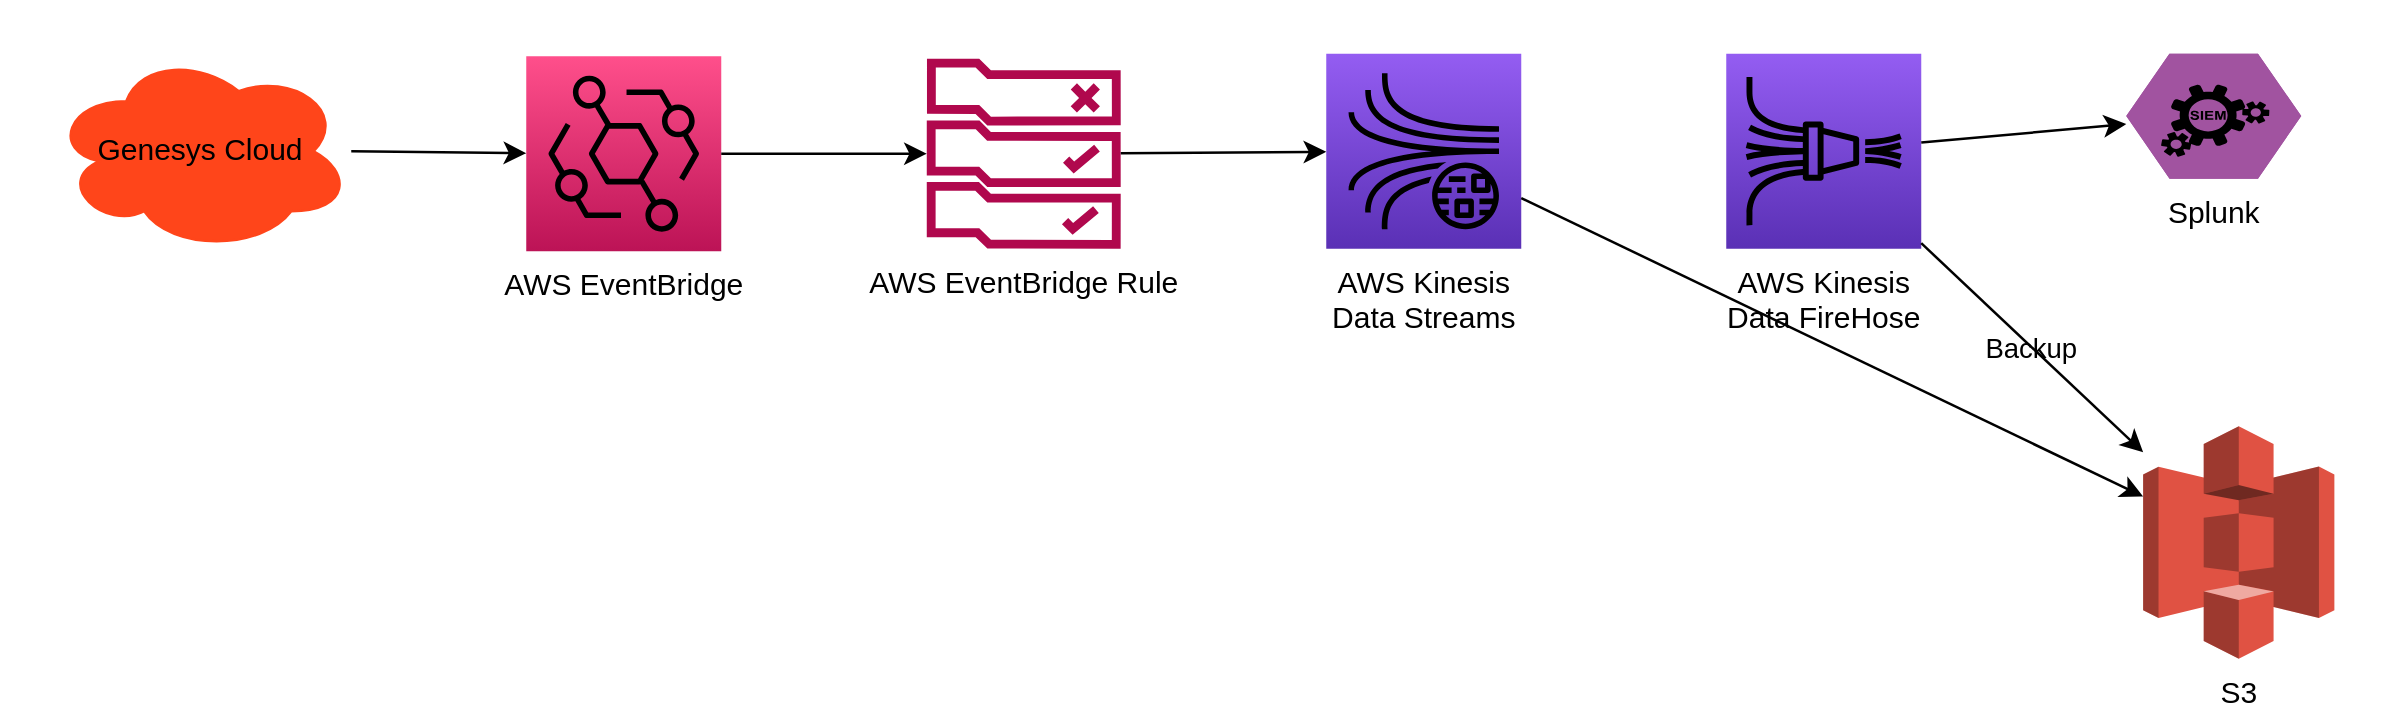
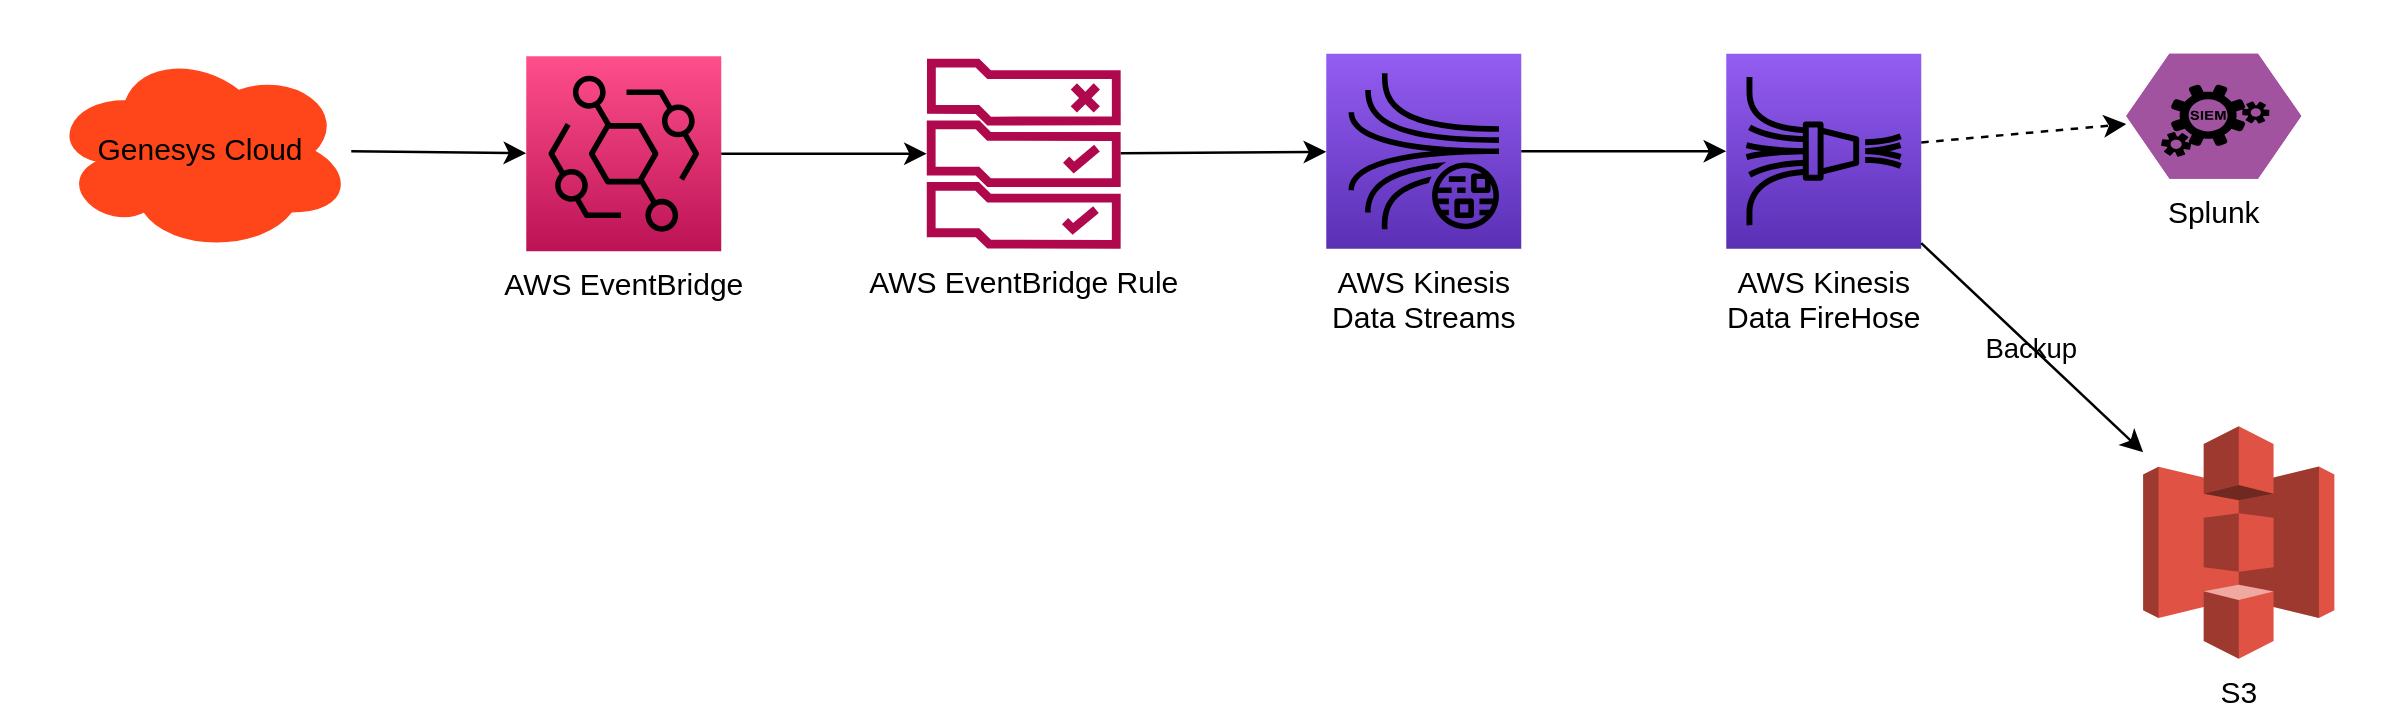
  <mxCell id="0" />
  <mxCell id="1" parent="0" />
  <mxCell id="2" value="Genesys Cloud" style="ellipse;shape=cloud;whiteSpace=wrap;html=1;strokeColor=#FF451A;fontColor=#000000;fillColor=#FF451A;" parent="1" vertex="1"><mxGeometry x="20" y="20" width="120" height="80" as="geometry" /></mxCell>
  <mxCell id="3" value="AWS EventBridge" style="sketch=0;points=[[0,0,0],[0.25,0,0],[0.5,0,0],[0.75,0,0],[1,0,0],[0,1,0],[0.25,1,0],[0.5,1,0],[0.75,1,0],[1,1,0],[0,0.25,0],[0,0.5,0],[0,0.75,0],[1,0.25,0],[1,0.5,0],[1,0.75,0]];outlineConnect=0;fontColor=#000000;gradientColor=#FF4F8B;gradientDirection=north;fillColor=#BC1356;strokeColor=#000000;dashed=0;verticalLabelPosition=bottom;verticalAlign=top;align=center;html=1;fontSize=12;fontStyle=0;aspect=fixed;shape=mxgraph.aws4.resourceIcon;resIcon=mxgraph.aws4.eventbridge;" parent="1" vertex="1"><mxGeometry x="210" y="22" width="78" height="78" as="geometry" /></mxCell>
  <mxCell id="4" value="" style="endArrow=classic;html=1;fontColor=#000000;strokeColor=#000000;" parent="1" source="2" target="3" edge="1"><mxGeometry width="50" height="50" relative="1" as="geometry"><mxPoint x="120" y="230" as="sourcePoint" /><mxPoint x="170" y="180" as="targetPoint" /></mxGeometry></mxCell>
  <mxCell id="5" value="AWS Kinesis&lt;br&gt;Data FireHose" style="sketch=0;points=[[0,0,0],[0.25,0,0],[0.5,0,0],[0.75,0,0],[1,0,0],[0,1,0],[0.25,1,0],[0.5,1,0],[0.75,1,0],[1,1,0],[0,0.25,0],[0,0.5,0],[0,0.75,0],[1,0.25,0],[1,0.5,0],[1,0.75,0]];outlineConnect=0;fontColor=#000000;gradientColor=#945DF2;gradientDirection=north;fillColor=#5A30B5;strokeColor=#000000;dashed=0;verticalLabelPosition=bottom;verticalAlign=top;align=center;html=1;fontSize=12;fontStyle=0;aspect=fixed;shape=mxgraph.aws4.resourceIcon;resIcon=mxgraph.aws4.kinesis_data_firehose;" parent="1" vertex="1"><mxGeometry x="690" y="21" width="78" height="78" as="geometry" /></mxCell>
  <mxCell id="6" value="S3" style="outlineConnect=0;dashed=0;verticalLabelPosition=bottom;verticalAlign=top;align=center;html=1;shape=mxgraph.aws3.s3;fillColor=#E05243;gradientColor=none;fontColor=#000000;strokeColor=#000000;" parent="1" vertex="1"><mxGeometry x="856.75" y="170" width="76.5" height="93" as="geometry" /></mxCell>
  <mxCell id="7" value="Backup" style="endArrow=classic;html=1;fontColor=#000000;strokeColor=#000000;labelBackgroundColor=none;" parent="1" source="5" target="6" edge="1"><mxGeometry width="50" height="50" relative="1" as="geometry"><mxPoint x="450" y="278" as="sourcePoint" /><mxPoint x="500" y="228" as="targetPoint" /></mxGeometry></mxCell>
  <mxCell id="8" value="" style="endArrow=classic;html=1;fontColor=#000000;strokeColor=#000000;" parent="1" source="3" target="9" edge="1"><mxGeometry width="50" height="50" relative="1" as="geometry"><mxPoint x="210" y="220" as="sourcePoint" /><mxPoint x="260" y="170" as="targetPoint" /></mxGeometry></mxCell>
  <mxCell id="9" value="AWS EventBridge Rule" style="sketch=0;outlineConnect=0;fontColor=#000000;gradientColor=none;fillColor=#B0084D;strokeColor=#000000;dashed=0;verticalLabelPosition=bottom;verticalAlign=top;align=center;html=1;fontSize=12;fontStyle=0;aspect=fixed;pointerEvents=1;shape=mxgraph.aws4.rule_2;" vertex="1" parent="1"><mxGeometry x="370" y="23" width="78" height="76" as="geometry" /></mxCell>
  <mxCell id="10" value="AWS Kinesis&lt;br&gt;Data Streams" style="sketch=0;points=[[0,0,0],[0.25,0,0],[0.5,0,0],[0.75,0,0],[1,0,0],[0,1,0],[0.25,1,0],[0.5,1,0],[0.75,1,0],[1,1,0],[0,0.25,0],[0,0.5,0],[0,0.75,0],[1,0.25,0],[1,0.5,0],[1,0.75,0]];outlineConnect=0;fontColor=#000000;gradientColor=#945DF2;gradientDirection=north;fillColor=#5A30B5;strokeColor=#000000;dashed=0;verticalLabelPosition=bottom;verticalAlign=top;align=center;html=1;fontSize=12;fontStyle=0;aspect=fixed;shape=mxgraph.aws4.resourceIcon;resIcon=mxgraph.aws4.kinesis_data_streams;" vertex="1" parent="1"><mxGeometry x="530" y="21" width="78" height="78" as="geometry" /></mxCell>
  <mxCell id="11" value="" style="endArrow=classic;html=1;fontColor=#000000;strokeColor=#000000;" edge="1" parent="1" source="9" target="10"><mxGeometry width="50" height="50" relative="1" as="geometry"><mxPoint x="420" y="200" as="sourcePoint" /><mxPoint x="470" y="150" as="targetPoint" /></mxGeometry></mxCell>
- <mxCell id="12" value="" style="endArrow=classic;html=1;fontColor=#000000;strokeColor=#000000;" edge="1" parent="1" source="10" target="6"><mxGeometry width="50" height="50" relative="1" as="geometry"><mxPoint x="570" y="240" as="sourcePoint" /><mxPoint x="620" y="190" as="targetPoint" /></mxGeometry></mxCell>
+ <mxCell id="12" value="" style="endArrow=classic;html=1;fontColor=#000000;strokeColor=#000000;" edge="1" parent="1" source="10" target="5"><mxGeometry width="50" height="50" relative="1" as="geometry"><mxPoint x="570" y="240" as="sourcePoint" /><mxPoint x="620" y="190" as="targetPoint" /></mxGeometry></mxCell>
  <mxCell id="13" value="Splunk" style="verticalLabelPosition=bottom;sketch=0;html=1;fillColor=#A153A0;strokeColor=#000000;verticalAlign=top;align=center;points=[[0,0.5,0],[0.125,0.25,0],[0.25,0,0],[0.5,0,0],[0.75,0,0],[0.875,0.25,0],[1,0.5,0],[0.875,0.75,0],[0.75,1,0],[0.5,1,0],[0.125,0.75,0]];pointerEvents=1;shape=mxgraph.cisco_safe.compositeIcon;bgIcon=mxgraph.cisco_safe.design.blank_device;resIcon=mxgraph.cisco_safe.design.siem;fontColor=#000000;" vertex="1" parent="1"><mxGeometry x="850" y="21" width="70" height="50" as="geometry" /></mxCell>
- <mxCell id="14" value="" style="endArrow=classic;html=1;fontColor=#000000;strokeColor=#000000;" edge="1" parent="1" source="5" target="13"><mxGeometry width="50" height="50" relative="1" as="geometry"><mxPoint x="820" y="180" as="sourcePoint" /><mxPoint x="870" y="130" as="targetPoint" /></mxGeometry></mxCell>
+ <mxCell id="14" value="" style="endArrow=classic;html=1;fontColor=#000000;strokeColor=#000000;dashed=1;" edge="1" parent="1" source="5" target="13"><mxGeometry width="50" height="50" relative="1" as="geometry"><mxPoint x="820" y="180" as="sourcePoint" /><mxPoint x="870" y="130" as="targetPoint" /></mxGeometry></mxCell>
